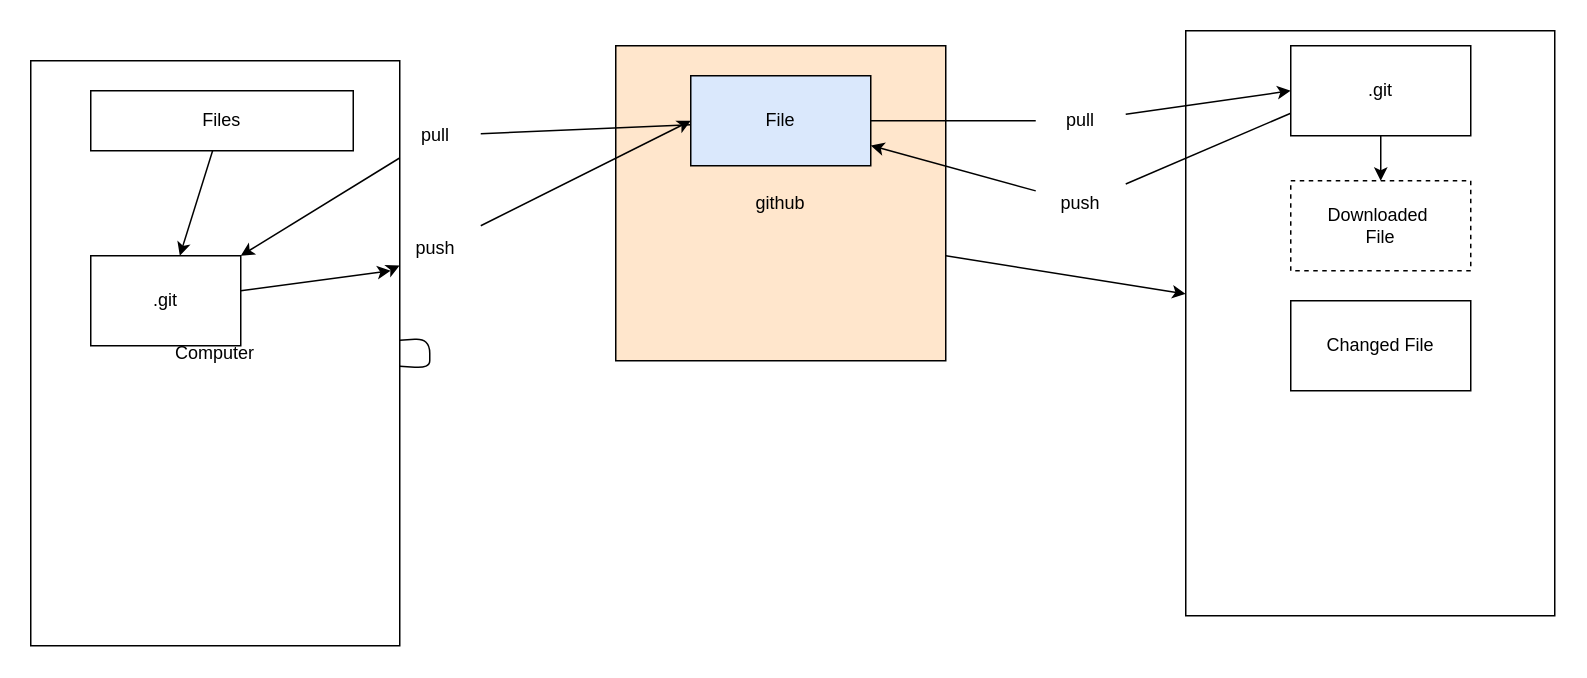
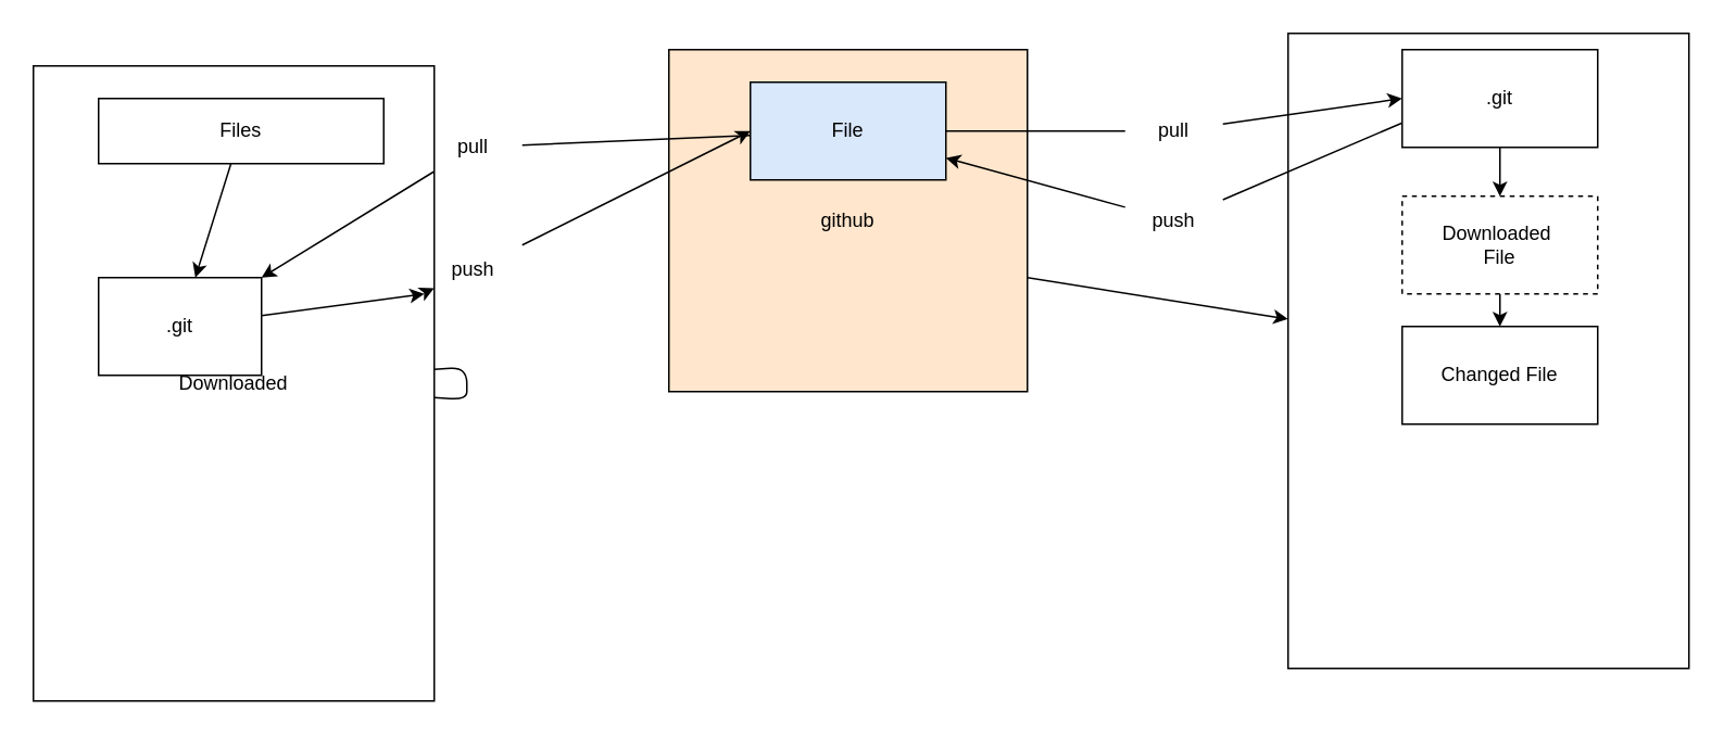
  <mxCell id="0" />
  <mxCell id="1" parent="0" />
- <mxCell id="2" value="Computer" style="whiteSpace=wrap;html=1;" vertex="1" parent="1"><mxGeometry x="20" y="40" width="246" height="390" as="geometry" /></mxCell>
+ <mxCell id="2" value="Downloaded" style="whiteSpace=wrap;html=1;" vertex="1" parent="1"><mxGeometry x="20" y="40" width="246" height="390" as="geometry" /></mxCell>
  <mxCell id="3" style="edgeStyle=none;html=1;" edge="1" parent="1" source="4" target="6"><mxGeometry relative="1" as="geometry" /></mxCell>
  <mxCell id="4" value="Files" style="whiteSpace=wrap;html=1;" vertex="1" parent="1"><mxGeometry x="60" y="60" width="175" height="40" as="geometry" /></mxCell>
  <mxCell id="5" style="edgeStyle=none;html=1;entryX=0;entryY=1;entryDx=0;entryDy=0;" edge="1" parent="1" source="6" target="23"><mxGeometry relative="1" as="geometry" /></mxCell>
  <mxCell id="6" value=".git&lt;br&gt;" style="whiteSpace=wrap;html=1;" vertex="1" parent="1"><mxGeometry x="60" y="170" width="100" height="60" as="geometry" /></mxCell>
  <mxCell id="7" value="my computer" style="whiteSpace=wrap;html=1;" vertex="1" parent="1"><mxGeometry x="790" y="20" width="246" height="390" as="geometry" /></mxCell>
  <mxCell id="8" style="edgeStyle=none;html=1;exitX=0;exitY=0.5;exitDx=0;exitDy=0;" edge="1" parent="1" source="9" target="7"><mxGeometry relative="1" as="geometry" /></mxCell>
  <mxCell id="9" value="github&lt;br&gt;" style="whiteSpace=wrap;html=1;fillColor=#ffe6cc;" vertex="1" parent="1"><mxGeometry x="410" y="30" width="220" height="210" as="geometry" /></mxCell>
  <mxCell id="10" style="edgeStyle=none;html=1;entryX=0;entryY=0.5;entryDx=0;entryDy=0;startArrow=none;" edge="1" parent="1" source="20" target="27"><mxGeometry relative="1" as="geometry" /></mxCell>
  <mxCell id="11" style="edgeStyle=none;html=1;startArrow=none;entryX=1;entryY=0;entryDx=0;entryDy=0;" edge="1" parent="1" source="25" target="6"><mxGeometry relative="1" as="geometry" /></mxCell>
  <mxCell id="12" value="File&lt;br&gt;" style="whiteSpace=wrap;html=1;fillColor=#dae8fc;" vertex="1" parent="1"><mxGeometry x="460" y="50" width="120" height="60" as="geometry" /></mxCell>
+ <mxCell id="13" value="" style="edgeStyle=none;html=1;" edge="1" parent="1" source="14" target="16"><mxGeometry relative="1" as="geometry" /></mxCell>
  <mxCell id="14" value="Downloaded&amp;nbsp;&lt;br&gt;File&lt;br&gt;" style="whiteSpace=wrap;html=1;dashed=1;" vertex="1" parent="1"><mxGeometry x="860" y="120" width="120" height="60" as="geometry" /></mxCell>
  <mxCell id="15" style="edgeStyle=none;html=1;startArrow=none;" edge="1" parent="1" source="18" target="12"><mxGeometry relative="1" as="geometry" /></mxCell>
  <mxCell id="16" value="Changed File&lt;br&gt;" style="whiteSpace=wrap;html=1;" vertex="1" parent="1"><mxGeometry x="860" y="200" width="120" height="60" as="geometry" /></mxCell>
  <mxCell id="17" value="" style="edgeStyle=none;html=1;endArrow=none;exitX=0;exitY=0.75;exitDx=0;exitDy=0;" edge="1" parent="1" source="27" target="18"><mxGeometry relative="1" as="geometry"><mxPoint x="853" y="207.099" as="sourcePoint" /><mxPoint x="580" y="102.901" as="targetPoint" /></mxGeometry></mxCell>
  <mxCell id="18" value="push&lt;br&gt;" style="text;strokeColor=none;align=center;fillColor=none;html=1;verticalAlign=middle;whiteSpace=wrap;rounded=0;" vertex="1" parent="1"><mxGeometry x="690" y="120" width="60" height="30" as="geometry" /></mxCell>
  <mxCell id="19" value="" style="edgeStyle=none;html=1;entryX=0;entryY=0.5;entryDx=0;entryDy=0;endArrow=none;" edge="1" parent="1" source="12" target="20"><mxGeometry relative="1" as="geometry"><mxPoint x="580" y="81.858" as="sourcePoint" /><mxPoint x="843" y="90" as="targetPoint" /></mxGeometry></mxCell>
  <mxCell id="20" value="pull&lt;br&gt;" style="text;strokeColor=none;align=center;fillColor=none;html=1;verticalAlign=middle;whiteSpace=wrap;rounded=0;" vertex="1" parent="1"><mxGeometry x="690" y="65" width="60" height="30" as="geometry" /></mxCell>
  <mxCell id="21" value="" style="edgeStyle=none;html=1;endArrow=none;" edge="1" parent="1" source="2" target="2"><mxGeometry relative="1" as="geometry"><mxPoint x="160" y="189.167" as="sourcePoint" /><mxPoint x="410" y="135" as="targetPoint" /></mxGeometry></mxCell>
  <mxCell id="22" style="edgeStyle=none;html=1;" edge="1" parent="1" source="23" target="2"><mxGeometry relative="1" as="geometry" /></mxCell>
  <mxCell id="23" value="push&lt;br&gt;" style="text;strokeColor=none;align=center;fillColor=none;html=1;verticalAlign=middle;whiteSpace=wrap;rounded=0;" vertex="1" parent="1"><mxGeometry x="260" y="150" width="60" height="30" as="geometry" /></mxCell>
  <mxCell id="24" value="" style="edgeStyle=none;html=1;endArrow=none;" edge="1" parent="1" source="12" target="25"><mxGeometry relative="1" as="geometry"><mxPoint x="460" y="81.5" as="sourcePoint" /><mxPoint x="180" y="88.5" as="targetPoint" /></mxGeometry></mxCell>
  <mxCell id="25" value="pull&lt;br&gt;" style="text;strokeColor=none;align=center;fillColor=none;html=1;verticalAlign=middle;whiteSpace=wrap;rounded=0;" vertex="1" parent="1"><mxGeometry x="260" y="75" width="60" height="30" as="geometry" /></mxCell>
  <mxCell id="26" style="edgeStyle=none;html=1;entryX=0.5;entryY=0;entryDx=0;entryDy=0;" edge="1" parent="1" source="27" target="14"><mxGeometry relative="1" as="geometry" /></mxCell>
  <mxCell id="27" value=".git&lt;br&gt;" style="whiteSpace=wrap;html=1;" vertex="1" parent="1"><mxGeometry x="860" y="30" width="120" height="60" as="geometry" /></mxCell>
  <mxCell id="28" style="edgeStyle=none;html=1;startArrow=none;" edge="1" parent="1" source="23"><mxGeometry relative="1" as="geometry"><mxPoint x="460" y="80" as="targetPoint" /></mxGeometry></mxCell>
